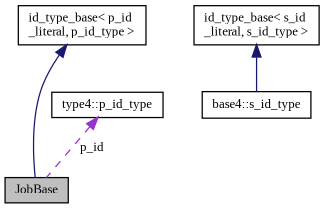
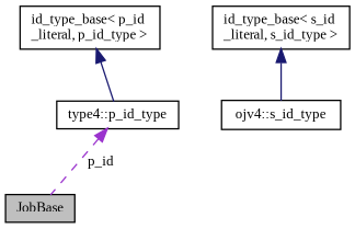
  digraph {
    fontname="Liberation Serif"
    node [color=black fillcolor=white fontname="Liberation Serif" fontsize=10 shape=record style=filled]
    edge [color=midnightblue dir=back fontname="Liberation Serif" fontsize=10 labelfontname=Helvetica labelfontsize=10 style=solid]
    n1 [fillcolor=grey75 fontcolor=black height=0.2 label=JobBase width=0.4]
-   n2 [height=0.2 label="base4::s_id_type" width=0.4]
+   n2 [height=0.2 label="ojv4::s_id_type" width=0.4]
    n3 [height=0.2 label="id_type_base\< s_id\l_literal, s_id_type \>" width=0.4]
    n4 [height=0.2 label="type4::p_id_type" width=0.4]
    n5 [height=0.2 label="id_type_base\< p_id\l_literal, p_id_type \>" width=0.4]
    n3 -> n2
    n4 -> n1 [color=darkorchid3 label=" p_id" style=dashed]
-   n5 -> n1
+   n5 -> n4
  }
